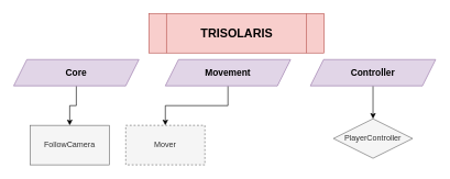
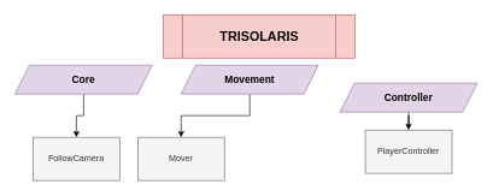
  <mxCell id="0" />
  <mxCell id="1" parent="0" />
  <mxCell id="2" value="" style="edgeStyle=orthogonalEdgeStyle;rounded=0;orthogonalLoop=1;jettySize=auto;html=1;fontFamily=Helvetica;fontSize=12;fontColor=#333333;" edge="1" parent="1" source="3" target="8"><mxGeometry relative="1" as="geometry" /></mxCell>
  <mxCell id="3" value="&lt;font style=&quot;font-size: 14px&quot;&gt;&lt;b&gt;Core&lt;/b&gt;&lt;/font&gt;" style="shape=parallelogram;perimeter=parallelogramPerimeter;whiteSpace=wrap;html=1;fixedSize=1;fillColor=#e1d5e7;strokeColor=#9673a6;" vertex="1" parent="1"><mxGeometry x="20" y="90" width="190" height="40" as="geometry" /></mxCell>
  <mxCell id="4" value="" style="edgeStyle=orthogonalEdgeStyle;rounded=0;orthogonalLoop=1;jettySize=auto;html=1;fontFamily=Helvetica;fontSize=12;fontColor=#333333;" edge="1" parent="1" source="5" target="9"><mxGeometry relative="1" as="geometry" /></mxCell>
  <mxCell id="5" value="&lt;font style=&quot;font-size: 14px&quot;&gt;&lt;b&gt;Movement&lt;/b&gt;&lt;/font&gt;" style="shape=parallelogram;perimeter=parallelogramPerimeter;whiteSpace=wrap;html=1;fixedSize=1;fillColor=#e1d5e7;strokeColor=#9673a6;" vertex="1" parent="1"><mxGeometry x="250" y="90" width="190" height="40" as="geometry" /></mxCell>
  <mxCell id="6" value="" style="edgeStyle=orthogonalEdgeStyle;rounded=0;orthogonalLoop=1;jettySize=auto;html=1;fontFamily=Helvetica;fontSize=12;fontColor=#333333;" edge="1" parent="1" source="7" target="10"><mxGeometry relative="1" as="geometry" /></mxCell>
- <mxCell id="7" value="&lt;font style=&quot;font-size: 14px&quot;&gt;&lt;b&gt;Controller&lt;/b&gt;&lt;/font&gt;" style="shape=parallelogram;perimeter=parallelogramPerimeter;whiteSpace=wrap;html=1;fixedSize=1;fillColor=#e1d5e7;strokeColor=#9673a6;" vertex="1" parent="1"><mxGeometry x="470" y="90" width="190" height="40" as="geometry" /></mxCell>
+ <mxCell id="7" value="&lt;font style=&quot;font-size: 14px&quot;&gt;&lt;b&gt;Controller&lt;/b&gt;&lt;/font&gt;" style="shape=parallelogram;perimeter=parallelogramPerimeter;whiteSpace=wrap;html=1;fixedSize=1;fillColor=#e1d5e7;strokeColor=#9673a6;" vertex="1" parent="1"><mxGeometry x="470" y="115" width="190" height="40" as="geometry" /></mxCell>
  <mxCell id="8" value="FollowCamera" style="rounded=0;whiteSpace=wrap;html=1;fontFamily=Helvetica;fontSize=12;strokeColor=#666666;fillColor=#f5f5f5;fontColor=#333333;" vertex="1" parent="1"><mxGeometry x="45" y="190" width="120" height="60" as="geometry" /></mxCell>
- <mxCell id="9" value="Mover" style="rounded=0;whiteSpace=wrap;html=1;fontFamily=Helvetica;fontSize=12;strokeColor=#666666;fillColor=#f5f5f5;fontColor=#333333;dashed=1;" vertex="1" parent="1"><mxGeometry x="190" y="190" width="120" height="60" as="geometry" /></mxCell>
- <mxCell id="10" value="PlayerController" style="rhombus;whiteSpace=wrap;html=1;fontFamily=Helvetica;fontSize=12;strokeColor=#666666;fillColor=#f5f5f5;fontColor=#333333;" vertex="1" parent="1"><mxGeometry x="505" y="180" width="120" height="60" as="geometry" /></mxCell>
+ <mxCell id="9" value="Mover" style="rounded=0;whiteSpace=wrap;html=1;fontFamily=Helvetica;fontSize=12;strokeColor=#666666;fillColor=#f5f5f5;fontColor=#333333;" vertex="1" parent="1"><mxGeometry x="190" y="190" width="120" height="60" as="geometry" /></mxCell>
+ <mxCell id="10" value="PlayerController" style="rounded=0;whiteSpace=wrap;html=1;fontFamily=Helvetica;fontSize=12;strokeColor=#666666;fillColor=#f5f5f5;fontColor=#333333;" vertex="1" parent="1"><mxGeometry x="505" y="180" width="120" height="60" as="geometry" /></mxCell>
  <mxCell id="11" value="&lt;b style=&quot;font-size: 12px&quot;&gt;&lt;font style=&quot;font-size: 18px&quot;&gt;TRISOLARIS&lt;/font&gt;&lt;/b&gt;" style="shape=process;whiteSpace=wrap;html=1;backgroundOutline=1;rounded=0;fontFamily=Helvetica;fontSize=18;strokeColor=#b85450;fillColor=#f8cecc;" vertex="1" parent="1"><mxGeometry x="225" y="20" width="266" height="60" as="geometry" /></mxCell>
